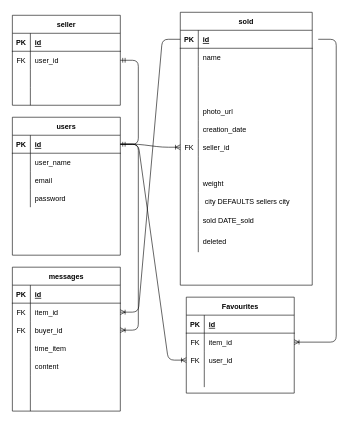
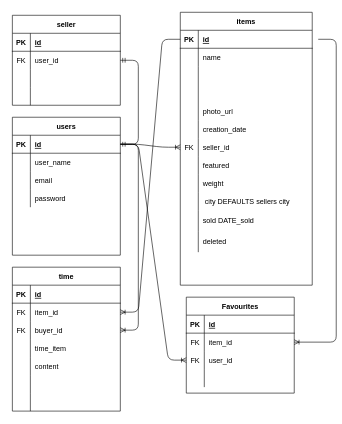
  <mxCell id="0" />
  <mxCell id="1" parent="0" />
  <mxCell id="2" value="users" style="shape=table;startSize=30;container=1;collapsible=1;childLayout=tableLayout;fixedRows=1;rowLines=0;fontStyle=1;align=center;resizeLast=1;" vertex="1" parent="1"><mxGeometry x="20" y="195" width="180" height="230" as="geometry" /></mxCell>
  <mxCell id="3" value="" style="shape=partialRectangle;collapsible=0;dropTarget=0;pointerEvents=0;fillColor=none;top=0;left=0;bottom=1;right=0;points=[[0,0.5],[1,0.5]];portConstraint=eastwest;" vertex="1" parent="2"><mxGeometry y="30" width="180" height="30" as="geometry" /></mxCell>
  <mxCell id="4" value="PK" style="shape=partialRectangle;connectable=0;fillColor=none;top=0;left=0;bottom=0;right=0;fontStyle=1;overflow=hidden;" vertex="1" parent="3"><mxGeometry width="30" height="30" as="geometry" /></mxCell>
  <mxCell id="5" value="id" style="shape=partialRectangle;connectable=0;fillColor=none;top=0;left=0;bottom=0;right=0;align=left;spacingLeft=6;fontStyle=5;overflow=hidden;" vertex="1" parent="3"><mxGeometry x="30" width="150" height="30" as="geometry" /></mxCell>
  <mxCell id="6" value="" style="shape=partialRectangle;collapsible=0;dropTarget=0;pointerEvents=0;fillColor=none;top=0;left=0;bottom=0;right=0;points=[[0,0.5],[1,0.5]];portConstraint=eastwest;" vertex="1" parent="2"><mxGeometry y="60" width="180" height="30" as="geometry" /></mxCell>
  <mxCell id="7" value="" style="shape=partialRectangle;connectable=0;fillColor=none;top=0;left=0;bottom=0;right=0;editable=1;overflow=hidden;" vertex="1" parent="6"><mxGeometry width="30" height="30" as="geometry" /></mxCell>
  <mxCell id="8" value="user_name" style="shape=partialRectangle;connectable=0;fillColor=none;top=0;left=0;bottom=0;right=0;align=left;spacingLeft=6;overflow=hidden;" vertex="1" parent="6"><mxGeometry x="30" width="150" height="30" as="geometry" /></mxCell>
  <mxCell id="9" value="" style="shape=partialRectangle;collapsible=0;dropTarget=0;pointerEvents=0;fillColor=none;top=0;left=0;bottom=0;right=0;points=[[0,0.5],[1,0.5]];portConstraint=eastwest;" vertex="1" parent="2"><mxGeometry y="90" width="180" height="30" as="geometry" /></mxCell>
  <mxCell id="10" value="" style="shape=partialRectangle;connectable=0;fillColor=none;top=0;left=0;bottom=0;right=0;editable=1;overflow=hidden;" vertex="1" parent="9"><mxGeometry width="30" height="30" as="geometry" /></mxCell>
  <mxCell id="11" value="email" style="shape=partialRectangle;connectable=0;fillColor=none;top=0;left=0;bottom=0;right=0;align=left;spacingLeft=6;overflow=hidden;" vertex="1" parent="9"><mxGeometry x="30" width="150" height="30" as="geometry" /></mxCell>
  <mxCell id="12" value="" style="shape=partialRectangle;collapsible=0;dropTarget=0;pointerEvents=0;fillColor=none;top=0;left=0;bottom=0;right=0;points=[[0,0.5],[1,0.5]];portConstraint=eastwest;" vertex="1" parent="2"><mxGeometry y="120" width="180" height="30" as="geometry" /></mxCell>
  <mxCell id="13" value="" style="shape=partialRectangle;connectable=0;fillColor=none;top=0;left=0;bottom=0;right=0;editable=1;overflow=hidden;" vertex="1" parent="12"><mxGeometry width="30" height="30" as="geometry" /></mxCell>
  <mxCell id="14" value="password" style="shape=partialRectangle;connectable=0;fillColor=none;top=0;left=0;bottom=0;right=0;align=left;spacingLeft=6;overflow=hidden;" vertex="1" parent="12"><mxGeometry x="30" width="150" height="30" as="geometry" /></mxCell>
  <mxCell id="15" style="shape=partialRectangle;collapsible=0;dropTarget=0;pointerEvents=0;fillColor=none;top=0;left=0;bottom=0;right=0;points=[[0,0.5],[1,0.5]];portConstraint=eastwest;" vertex="1" parent="2"><mxGeometry y="150" width="180" height="30" as="geometry" /></mxCell>
  <mxCell id="16" style="shape=partialRectangle;connectable=0;fillColor=none;top=0;left=0;bottom=0;right=0;editable=1;overflow=hidden;" vertex="1" parent="15"><mxGeometry width="30" height="30" as="geometry" /></mxCell>
- <mxCell id="17" value="sold" style="shape=table;startSize=30;container=1;collapsible=1;childLayout=tableLayout;fixedRows=1;rowLines=0;fontStyle=1;align=center;resizeLast=1;" vertex="1" parent="1"><mxGeometry x="300" y="20" width="220" height="455" as="geometry" /></mxCell>
+ <mxCell id="17" value="items" style="shape=table;startSize=30;container=1;collapsible=1;childLayout=tableLayout;fixedRows=1;rowLines=0;fontStyle=1;align=center;resizeLast=1;" vertex="1" parent="1"><mxGeometry x="300" y="20" width="220" height="455" as="geometry" /></mxCell>
  <mxCell id="18" value="" style="shape=partialRectangle;collapsible=0;dropTarget=0;pointerEvents=0;fillColor=none;top=0;left=0;bottom=1;right=0;points=[[0,0.5],[1,0.5]];portConstraint=eastwest;" vertex="1" parent="17"><mxGeometry y="30" width="220" height="30" as="geometry" /></mxCell>
  <mxCell id="19" value="PK" style="shape=partialRectangle;connectable=0;fillColor=none;top=0;left=0;bottom=0;right=0;fontStyle=1;overflow=hidden;" vertex="1" parent="18"><mxGeometry width="30" height="30" as="geometry" /></mxCell>
  <mxCell id="20" value="id" style="shape=partialRectangle;connectable=0;fillColor=none;top=0;left=0;bottom=0;right=0;align=left;spacingLeft=6;fontStyle=5;overflow=hidden;" vertex="1" parent="18"><mxGeometry x="30" width="190" height="30" as="geometry" /></mxCell>
  <mxCell id="21" value="" style="shape=partialRectangle;collapsible=0;dropTarget=0;pointerEvents=0;fillColor=none;top=0;left=0;bottom=0;right=0;points=[[0,0.5],[1,0.5]];portConstraint=eastwest;" vertex="1" parent="17"><mxGeometry y="60" width="220" height="30" as="geometry" /></mxCell>
  <mxCell id="22" value="" style="shape=partialRectangle;connectable=0;fillColor=none;top=0;left=0;bottom=0;right=0;editable=1;overflow=hidden;" vertex="1" parent="21"><mxGeometry width="30" height="30" as="geometry" /></mxCell>
  <mxCell id="23" value="name" style="shape=partialRectangle;connectable=0;fillColor=none;top=0;left=0;bottom=0;right=0;align=left;spacingLeft=6;overflow=hidden;" vertex="1" parent="21"><mxGeometry x="30" width="190" height="30" as="geometry" /></mxCell>
  <mxCell id="24" value="" style="shape=partialRectangle;collapsible=0;dropTarget=0;pointerEvents=0;fillColor=none;top=0;left=0;bottom=0;right=0;points=[[0,0.5],[1,0.5]];portConstraint=eastwest;" vertex="1" parent="17"><mxGeometry y="90" width="220" height="30" as="geometry" /></mxCell>
  <mxCell id="25" value="" style="shape=partialRectangle;connectable=0;fillColor=none;top=0;left=0;bottom=0;right=0;editable=1;overflow=hidden;" vertex="1" parent="24"><mxGeometry width="30" height="30" as="geometry" /></mxCell>
  <mxCell id="26" value="" style="shape=partialRectangle;collapsible=0;dropTarget=0;pointerEvents=0;fillColor=none;top=0;left=0;bottom=0;right=0;points=[[0,0.5],[1,0.5]];portConstraint=eastwest;" vertex="1" parent="17"><mxGeometry y="120" width="220" height="30" as="geometry" /></mxCell>
  <mxCell id="27" value="" style="shape=partialRectangle;connectable=0;fillColor=none;top=0;left=0;bottom=0;right=0;editable=1;overflow=hidden;" vertex="1" parent="26"><mxGeometry width="30" height="30" as="geometry" /></mxCell>
  <mxCell id="28" value="" style="shape=partialRectangle;collapsible=0;dropTarget=0;pointerEvents=0;fillColor=none;top=0;left=0;bottom=0;right=0;points=[[0,0.5],[1,0.5]];portConstraint=eastwest;" vertex="1" parent="17"><mxGeometry y="150" width="220" height="30" as="geometry" /></mxCell>
  <mxCell id="29" value="" style="shape=partialRectangle;connectable=0;fillColor=none;top=0;left=0;bottom=0;right=0;fontStyle=0;overflow=hidden;" vertex="1" parent="28"><mxGeometry width="30" height="30" as="geometry" /></mxCell>
  <mxCell id="30" value="photo_url" style="shape=partialRectangle;connectable=0;fillColor=none;top=0;left=0;bottom=0;right=0;align=left;spacingLeft=6;fontStyle=0;overflow=hidden;" vertex="1" parent="28"><mxGeometry x="30" width="190" height="30" as="geometry" /></mxCell>
  <mxCell id="31" value="" style="shape=partialRectangle;collapsible=0;dropTarget=0;pointerEvents=0;fillColor=none;top=0;left=0;bottom=0;right=0;points=[[0,0.5],[1,0.5]];portConstraint=eastwest;" vertex="1" parent="17"><mxGeometry y="180" width="220" height="30" as="geometry" /></mxCell>
  <mxCell id="32" value="" style="shape=partialRectangle;connectable=0;fillColor=none;top=0;left=0;bottom=0;right=0;fontStyle=0;overflow=hidden;" vertex="1" parent="31"><mxGeometry width="30" height="30" as="geometry" /></mxCell>
  <mxCell id="33" value="creation_date" style="shape=partialRectangle;connectable=0;fillColor=none;top=0;left=0;bottom=0;right=0;align=left;spacingLeft=6;fontStyle=0;overflow=hidden;" vertex="1" parent="31"><mxGeometry x="30" width="190" height="30" as="geometry" /></mxCell>
  <mxCell id="34" style="shape=partialRectangle;collapsible=0;dropTarget=0;pointerEvents=0;fillColor=none;top=0;left=0;bottom=0;right=0;points=[[0,0.5],[1,0.5]];portConstraint=eastwest;" vertex="1" parent="17"><mxGeometry y="210" width="220" height="30" as="geometry" /></mxCell>
  <mxCell id="35" value="FK" style="shape=partialRectangle;connectable=0;fillColor=none;top=0;left=0;bottom=0;right=0;fontStyle=0;overflow=hidden;" vertex="1" parent="34"><mxGeometry width="30" height="30" as="geometry" /></mxCell>
  <mxCell id="36" value="seller_id" style="shape=partialRectangle;connectable=0;fillColor=none;top=0;left=0;bottom=0;right=0;align=left;spacingLeft=6;fontStyle=0;overflow=hidden;" vertex="1" parent="34"><mxGeometry x="30" width="190" height="30" as="geometry" /></mxCell>
  <mxCell id="37" style="shape=partialRectangle;collapsible=0;dropTarget=0;pointerEvents=0;fillColor=none;top=0;left=0;bottom=0;right=0;points=[[0,0.5],[1,0.5]];portConstraint=eastwest;" vertex="1" parent="17"><mxGeometry y="240" width="220" height="30" as="geometry" /></mxCell>
  <mxCell id="38" style="shape=partialRectangle;connectable=0;fillColor=none;top=0;left=0;bottom=0;right=0;fontStyle=0;overflow=hidden;" vertex="1" parent="37"><mxGeometry width="30" height="30" as="geometry" /></mxCell>
+ <mxCell id="39" value="featured" style="shape=partialRectangle;connectable=0;fillColor=none;top=0;left=0;bottom=0;right=0;align=left;spacingLeft=6;fontStyle=0;overflow=hidden;" vertex="1" parent="37"><mxGeometry x="30" width="190" height="30" as="geometry" /></mxCell>
  <mxCell id="40" style="shape=partialRectangle;collapsible=0;dropTarget=0;pointerEvents=0;fillColor=none;top=0;left=0;bottom=0;right=0;points=[[0,0.5],[1,0.5]];portConstraint=eastwest;" vertex="1" parent="17"><mxGeometry y="270" width="220" height="30" as="geometry" /></mxCell>
  <mxCell id="41" style="shape=partialRectangle;connectable=0;fillColor=none;top=0;left=0;bottom=0;right=0;fontStyle=0;overflow=hidden;" vertex="1" parent="40"><mxGeometry width="30" height="30" as="geometry" /></mxCell>
  <mxCell id="42" value="weight" style="shape=partialRectangle;connectable=0;fillColor=none;top=0;left=0;bottom=0;right=0;align=left;spacingLeft=6;fontStyle=0;overflow=hidden;" vertex="1" parent="40"><mxGeometry x="30" width="190" height="30" as="geometry" /></mxCell>
  <mxCell id="43" style="shape=partialRectangle;collapsible=0;dropTarget=0;pointerEvents=0;fillColor=none;top=0;left=0;bottom=0;right=0;points=[[0,0.5],[1,0.5]];portConstraint=eastwest;" vertex="1" parent="17"><mxGeometry y="300" width="220" height="30" as="geometry" /></mxCell>
  <mxCell id="44" style="shape=partialRectangle;connectable=0;fillColor=none;top=0;left=0;bottom=0;right=0;fontStyle=0;overflow=hidden;" vertex="1" parent="43"><mxGeometry width="30" height="30" as="geometry" /></mxCell>
  <mxCell id="45" value=" city DEFAULTS sellers city" style="shape=partialRectangle;connectable=0;fillColor=none;top=0;left=0;bottom=0;right=0;align=left;spacingLeft=6;fontStyle=0;overflow=hidden;" vertex="1" parent="43"><mxGeometry x="30" width="190" height="30" as="geometry" /></mxCell>
  <mxCell id="46" style="shape=partialRectangle;collapsible=0;dropTarget=0;pointerEvents=0;fillColor=none;top=0;left=0;bottom=0;right=0;points=[[0,0.5],[1,0.5]];portConstraint=eastwest;" vertex="1" parent="17"><mxGeometry y="330" width="220" height="35" as="geometry" /></mxCell>
  <mxCell id="47" style="shape=partialRectangle;connectable=0;fillColor=none;top=0;left=0;bottom=0;right=0;fontStyle=0;overflow=hidden;" vertex="1" parent="46"><mxGeometry width="30" height="35" as="geometry" /></mxCell>
  <mxCell id="48" value="sold DATE_sold" style="shape=partialRectangle;connectable=0;fillColor=none;top=0;left=0;bottom=0;right=0;align=left;spacingLeft=6;fontStyle=0;overflow=hidden;" vertex="1" parent="46"><mxGeometry x="30" width="190" height="35" as="geometry" /></mxCell>
  <mxCell id="49" style="shape=partialRectangle;collapsible=0;dropTarget=0;pointerEvents=0;fillColor=none;top=0;left=0;bottom=0;right=0;points=[[0,0.5],[1,0.5]];portConstraint=eastwest;" vertex="1" parent="17"><mxGeometry y="365" width="220" height="35" as="geometry" /></mxCell>
  <mxCell id="50" style="shape=partialRectangle;connectable=0;fillColor=none;top=0;left=0;bottom=0;right=0;fontStyle=0;overflow=hidden;" vertex="1" parent="49"><mxGeometry width="30" height="35" as="geometry" /></mxCell>
  <mxCell id="51" value="deleted" style="shape=partialRectangle;connectable=0;fillColor=none;top=0;left=0;bottom=0;right=0;align=left;spacingLeft=6;fontStyle=0;overflow=hidden;" vertex="1" parent="49"><mxGeometry x="30" width="190" height="35" as="geometry" /></mxCell>
  <mxCell id="52" value="seller" style="shape=table;startSize=30;container=1;collapsible=1;childLayout=tableLayout;fixedRows=1;rowLines=0;fontStyle=1;align=center;resizeLast=1;" vertex="1" parent="1"><mxGeometry x="20" y="25" width="180" height="150" as="geometry" /></mxCell>
  <mxCell id="53" value="" style="shape=partialRectangle;collapsible=0;dropTarget=0;pointerEvents=0;fillColor=none;top=0;left=0;bottom=1;right=0;points=[[0,0.5],[1,0.5]];portConstraint=eastwest;" vertex="1" parent="52"><mxGeometry y="30" width="180" height="30" as="geometry" /></mxCell>
  <mxCell id="54" value="PK" style="shape=partialRectangle;connectable=0;fillColor=none;top=0;left=0;bottom=0;right=0;fontStyle=1;overflow=hidden;" vertex="1" parent="53"><mxGeometry width="30" height="30" as="geometry" /></mxCell>
  <mxCell id="55" value="id" style="shape=partialRectangle;connectable=0;fillColor=none;top=0;left=0;bottom=0;right=0;align=left;spacingLeft=6;fontStyle=5;overflow=hidden;" vertex="1" parent="53"><mxGeometry x="30" width="150" height="30" as="geometry" /></mxCell>
  <mxCell id="56" value="" style="shape=partialRectangle;collapsible=0;dropTarget=0;pointerEvents=0;fillColor=none;top=0;left=0;bottom=0;right=0;points=[[0,0.5],[1,0.5]];portConstraint=eastwest;" vertex="1" parent="52"><mxGeometry y="60" width="180" height="30" as="geometry" /></mxCell>
  <mxCell id="57" value="FK" style="shape=partialRectangle;connectable=0;fillColor=none;top=0;left=0;bottom=0;right=0;editable=1;overflow=hidden;" vertex="1" parent="56"><mxGeometry width="30" height="30" as="geometry" /></mxCell>
  <mxCell id="58" value="user_id" style="shape=partialRectangle;connectable=0;fillColor=none;top=0;left=0;bottom=0;right=0;align=left;spacingLeft=6;overflow=hidden;" vertex="1" parent="56"><mxGeometry x="30" width="150" height="30" as="geometry" /></mxCell>
  <mxCell id="59" value="" style="shape=partialRectangle;collapsible=0;dropTarget=0;pointerEvents=0;fillColor=none;top=0;left=0;bottom=0;right=0;points=[[0,0.5],[1,0.5]];portConstraint=eastwest;" vertex="1" parent="52"><mxGeometry y="90" width="180" height="30" as="geometry" /></mxCell>
  <mxCell id="60" value="" style="shape=partialRectangle;connectable=0;fillColor=none;top=0;left=0;bottom=0;right=0;editable=1;overflow=hidden;" vertex="1" parent="59"><mxGeometry width="30" height="30" as="geometry" /></mxCell>
  <mxCell id="61" value="" style="shape=partialRectangle;connectable=0;fillColor=none;top=0;left=0;bottom=0;right=0;align=left;spacingLeft=6;overflow=hidden;" vertex="1" parent="59"><mxGeometry x="30" width="150" height="30" as="geometry" /></mxCell>
  <mxCell id="62" value="" style="shape=partialRectangle;collapsible=0;dropTarget=0;pointerEvents=0;fillColor=none;top=0;left=0;bottom=0;right=0;points=[[0,0.5],[1,0.5]];portConstraint=eastwest;" vertex="1" parent="52"><mxGeometry y="120" width="180" height="30" as="geometry" /></mxCell>
  <mxCell id="63" value="" style="shape=partialRectangle;connectable=0;fillColor=none;top=0;left=0;bottom=0;right=0;editable=1;overflow=hidden;" vertex="1" parent="62"><mxGeometry width="30" height="30" as="geometry" /></mxCell>
  <mxCell id="64" value="" style="shape=partialRectangle;connectable=0;fillColor=none;top=0;left=0;bottom=0;right=0;align=left;spacingLeft=6;overflow=hidden;" vertex="1" parent="62"><mxGeometry x="30" width="150" height="30" as="geometry" /></mxCell>
  <mxCell id="65" value="" style="edgeStyle=entityRelationEdgeStyle;fontSize=12;html=1;endArrow=ERmandOne;startArrow=ERmandOne;entryX=1;entryY=0.5;entryDx=0;entryDy=0;exitX=1;exitY=0.5;exitDx=0;exitDy=0;" edge="1" parent="1" source="3" target="56"><mxGeometry width="100" height="100" relative="1" as="geometry"><mxPoint x="-40" y="235" as="sourcePoint" /><mxPoint x="20" y="35" as="targetPoint" /></mxGeometry></mxCell>
  <mxCell id="66" value="" style="edgeStyle=entityRelationEdgeStyle;fontSize=12;html=1;endArrow=ERoneToMany;exitX=1;exitY=0.5;exitDx=0;exitDy=0;entryX=0;entryY=0.5;entryDx=0;entryDy=0;" edge="1" parent="1" source="3" target="34"><mxGeometry width="100" height="100" relative="1" as="geometry"><mxPoint x="300" y="225" as="sourcePoint" /><mxPoint x="400" y="125" as="targetPoint" /></mxGeometry></mxCell>
- <mxCell id="67" value="messages" style="shape=table;startSize=30;container=1;collapsible=1;childLayout=tableLayout;fixedRows=1;rowLines=0;fontStyle=1;align=center;resizeLast=1;" vertex="1" parent="1"><mxGeometry x="20" y="445" width="180" height="240" as="geometry" /></mxCell>
+ <mxCell id="67" value="time" style="shape=table;startSize=30;container=1;collapsible=1;childLayout=tableLayout;fixedRows=1;rowLines=0;fontStyle=1;align=center;resizeLast=1;" vertex="1" parent="1"><mxGeometry x="20" y="445" width="180" height="240" as="geometry" /></mxCell>
  <mxCell id="68" value="" style="shape=partialRectangle;collapsible=0;dropTarget=0;pointerEvents=0;fillColor=none;top=0;left=0;bottom=1;right=0;points=[[0,0.5],[1,0.5]];portConstraint=eastwest;" vertex="1" parent="67"><mxGeometry y="30" width="180" height="30" as="geometry" /></mxCell>
  <mxCell id="69" value="PK" style="shape=partialRectangle;connectable=0;fillColor=none;top=0;left=0;bottom=0;right=0;fontStyle=1;overflow=hidden;" vertex="1" parent="68"><mxGeometry width="30" height="30" as="geometry" /></mxCell>
  <mxCell id="70" value="id" style="shape=partialRectangle;connectable=0;fillColor=none;top=0;left=0;bottom=0;right=0;align=left;spacingLeft=6;fontStyle=5;overflow=hidden;" vertex="1" parent="68"><mxGeometry x="30" width="150" height="30" as="geometry" /></mxCell>
  <mxCell id="71" style="shape=partialRectangle;collapsible=0;dropTarget=0;pointerEvents=0;fillColor=none;top=0;left=0;bottom=0;right=0;points=[[0,0.5],[1,0.5]];portConstraint=eastwest;" vertex="1" parent="67"><mxGeometry y="60" width="180" height="30" as="geometry" /></mxCell>
  <mxCell id="72" value="FK" style="shape=partialRectangle;connectable=0;fillColor=none;top=0;left=0;bottom=0;right=0;editable=1;overflow=hidden;" vertex="1" parent="71"><mxGeometry width="30" height="30" as="geometry" /></mxCell>
  <mxCell id="73" value="item_id" style="shape=partialRectangle;connectable=0;fillColor=none;top=0;left=0;bottom=0;right=0;align=left;spacingLeft=6;overflow=hidden;" vertex="1" parent="71"><mxGeometry x="30" width="150" height="30" as="geometry" /></mxCell>
  <mxCell id="74" value="" style="shape=partialRectangle;collapsible=0;dropTarget=0;pointerEvents=0;fillColor=none;top=0;left=0;bottom=0;right=0;points=[[0,0.5],[1,0.5]];portConstraint=eastwest;" vertex="1" parent="67"><mxGeometry y="90" width="180" height="30" as="geometry" /></mxCell>
  <mxCell id="75" value="FK" style="shape=partialRectangle;connectable=0;fillColor=none;top=0;left=0;bottom=0;right=0;editable=1;overflow=hidden;" vertex="1" parent="74"><mxGeometry width="30" height="30" as="geometry" /></mxCell>
  <mxCell id="76" value="buyer_id" style="shape=partialRectangle;connectable=0;fillColor=none;top=0;left=0;bottom=0;right=0;align=left;spacingLeft=6;overflow=hidden;" vertex="1" parent="74"><mxGeometry x="30" width="150" height="30" as="geometry" /></mxCell>
  <mxCell id="77" value="" style="shape=partialRectangle;collapsible=0;dropTarget=0;pointerEvents=0;fillColor=none;top=0;left=0;bottom=0;right=0;points=[[0,0.5],[1,0.5]];portConstraint=eastwest;" vertex="1" parent="67"><mxGeometry y="120" width="180" height="30" as="geometry" /></mxCell>
  <mxCell id="78" value="" style="shape=partialRectangle;connectable=0;fillColor=none;top=0;left=0;bottom=0;right=0;editable=1;overflow=hidden;" vertex="1" parent="77"><mxGeometry width="30" height="30" as="geometry" /></mxCell>
  <mxCell id="79" value="time_item" style="shape=partialRectangle;connectable=0;fillColor=none;top=0;left=0;bottom=0;right=0;align=left;spacingLeft=6;overflow=hidden;" vertex="1" parent="77"><mxGeometry x="30" width="150" height="30" as="geometry" /></mxCell>
  <mxCell id="80" style="shape=partialRectangle;collapsible=0;dropTarget=0;pointerEvents=0;fillColor=none;top=0;left=0;bottom=0;right=0;points=[[0,0.5],[1,0.5]];portConstraint=eastwest;" vertex="1" parent="67"><mxGeometry y="150" width="180" height="30" as="geometry" /></mxCell>
  <mxCell id="81" style="shape=partialRectangle;connectable=0;fillColor=none;top=0;left=0;bottom=0;right=0;editable=1;overflow=hidden;" vertex="1" parent="80"><mxGeometry width="30" height="30" as="geometry" /></mxCell>
  <mxCell id="82" value="content" style="shape=partialRectangle;connectable=0;fillColor=none;top=0;left=0;bottom=0;right=0;align=left;spacingLeft=6;overflow=hidden;" vertex="1" parent="80"><mxGeometry x="30" width="150" height="30" as="geometry" /></mxCell>
  <mxCell id="83" value="" style="shape=partialRectangle;collapsible=0;dropTarget=0;pointerEvents=0;fillColor=none;top=0;left=0;bottom=0;right=0;points=[[0,0.5],[1,0.5]];portConstraint=eastwest;" vertex="1" parent="67"><mxGeometry y="180" width="180" height="30" as="geometry" /></mxCell>
  <mxCell id="84" value="" style="shape=partialRectangle;connectable=0;fillColor=none;top=0;left=0;bottom=0;right=0;editable=1;overflow=hidden;" vertex="1" parent="83"><mxGeometry width="30" height="30" as="geometry" /></mxCell>
  <mxCell id="85" value="" style="shape=partialRectangle;connectable=0;fillColor=none;top=0;left=0;bottom=0;right=0;align=left;spacingLeft=6;overflow=hidden;" vertex="1" parent="83"><mxGeometry x="30" width="150" height="30" as="geometry" /></mxCell>
  <mxCell id="86" value="" style="shape=partialRectangle;collapsible=0;dropTarget=0;pointerEvents=0;fillColor=none;top=0;left=0;bottom=0;right=0;points=[[0,0.5],[1,0.5]];portConstraint=eastwest;" vertex="1" parent="67"><mxGeometry y="210" width="180" height="30" as="geometry" /></mxCell>
  <mxCell id="87" value="" style="shape=partialRectangle;connectable=0;fillColor=none;top=0;left=0;bottom=0;right=0;editable=1;overflow=hidden;" vertex="1" parent="86"><mxGeometry width="30" height="30" as="geometry" /></mxCell>
  <mxCell id="88" value="" style="shape=partialRectangle;connectable=0;fillColor=none;top=0;left=0;bottom=0;right=0;align=left;spacingLeft=6;overflow=hidden;" vertex="1" parent="86"><mxGeometry x="30" width="150" height="30" as="geometry" /></mxCell>
  <mxCell id="89" value="" style="edgeStyle=entityRelationEdgeStyle;fontSize=12;html=1;endArrow=ERoneToMany;entryX=1;entryY=0.5;entryDx=0;entryDy=0;exitX=0;exitY=0.5;exitDx=0;exitDy=0;" edge="1" parent="1" source="18" target="71"><mxGeometry width="100" height="100" relative="1" as="geometry"><mxPoint x="280" y="325" as="sourcePoint" /><mxPoint x="310" y="405" as="targetPoint" /></mxGeometry></mxCell>
  <mxCell id="90" value="" style="edgeStyle=entityRelationEdgeStyle;fontSize=12;html=1;endArrow=ERoneToMany;entryX=1;entryY=0.5;entryDx=0;entryDy=0;exitX=1;exitY=0.5;exitDx=0;exitDy=0;" edge="1" parent="1" source="3" target="74"><mxGeometry width="100" height="100" relative="1" as="geometry"><mxPoint x="240" y="555" as="sourcePoint" /><mxPoint x="410" y="345" as="targetPoint" /></mxGeometry></mxCell>
  <mxCell id="91" value="Favourites" style="shape=table;startSize=30;container=1;collapsible=1;childLayout=tableLayout;fixedRows=1;rowLines=0;fontStyle=1;align=center;resizeLast=1;" vertex="1" parent="1"><mxGeometry x="310" y="495" width="180" height="160" as="geometry" /></mxCell>
  <mxCell id="92" value="" style="shape=partialRectangle;collapsible=0;dropTarget=0;pointerEvents=0;fillColor=none;top=0;left=0;bottom=1;right=0;points=[[0,0.5],[1,0.5]];portConstraint=eastwest;" vertex="1" parent="91"><mxGeometry y="30" width="180" height="30" as="geometry" /></mxCell>
  <mxCell id="93" value="PK" style="shape=partialRectangle;connectable=0;fillColor=none;top=0;left=0;bottom=0;right=0;fontStyle=1;overflow=hidden;" vertex="1" parent="92"><mxGeometry width="30" height="30" as="geometry" /></mxCell>
  <mxCell id="94" value="id" style="shape=partialRectangle;connectable=0;fillColor=none;top=0;left=0;bottom=0;right=0;align=left;spacingLeft=6;fontStyle=5;overflow=hidden;" vertex="1" parent="92"><mxGeometry x="30" width="150" height="30" as="geometry" /></mxCell>
  <mxCell id="95" value="" style="shape=partialRectangle;collapsible=0;dropTarget=0;pointerEvents=0;fillColor=none;top=0;left=0;bottom=0;right=0;points=[[0,0.5],[1,0.5]];portConstraint=eastwest;" vertex="1" parent="91"><mxGeometry y="60" width="180" height="30" as="geometry" /></mxCell>
  <mxCell id="96" value="FK" style="shape=partialRectangle;connectable=0;fillColor=none;top=0;left=0;bottom=0;right=0;editable=1;overflow=hidden;" vertex="1" parent="95"><mxGeometry width="30" height="30" as="geometry" /></mxCell>
  <mxCell id="97" value="item_id" style="shape=partialRectangle;connectable=0;fillColor=none;top=0;left=0;bottom=0;right=0;align=left;spacingLeft=6;overflow=hidden;" vertex="1" parent="95"><mxGeometry x="30" width="150" height="30" as="geometry" /></mxCell>
  <mxCell id="98" value="" style="shape=partialRectangle;collapsible=0;dropTarget=0;pointerEvents=0;fillColor=none;top=0;left=0;bottom=0;right=0;points=[[0,0.5],[1,0.5]];portConstraint=eastwest;" vertex="1" parent="91"><mxGeometry y="90" width="180" height="30" as="geometry" /></mxCell>
  <mxCell id="99" value="FK" style="shape=partialRectangle;connectable=0;fillColor=none;top=0;left=0;bottom=0;right=0;editable=1;overflow=hidden;" vertex="1" parent="98"><mxGeometry width="30" height="30" as="geometry" /></mxCell>
  <mxCell id="100" value="user_id" style="shape=partialRectangle;connectable=0;fillColor=none;top=0;left=0;bottom=0;right=0;align=left;spacingLeft=6;overflow=hidden;" vertex="1" parent="98"><mxGeometry x="30" width="150" height="30" as="geometry" /></mxCell>
  <mxCell id="101" value="" style="shape=partialRectangle;collapsible=0;dropTarget=0;pointerEvents=0;fillColor=none;top=0;left=0;bottom=0;right=0;points=[[0,0.5],[1,0.5]];portConstraint=eastwest;" vertex="1" parent="91"><mxGeometry y="120" width="180" height="30" as="geometry" /></mxCell>
  <mxCell id="102" value="" style="shape=partialRectangle;connectable=0;fillColor=none;top=0;left=0;bottom=0;right=0;editable=1;overflow=hidden;" vertex="1" parent="101"><mxGeometry width="30" height="30" as="geometry" /></mxCell>
  <mxCell id="103" value="" style="shape=partialRectangle;connectable=0;fillColor=none;top=0;left=0;bottom=0;right=0;align=left;spacingLeft=6;overflow=hidden;" vertex="1" parent="101"><mxGeometry x="30" width="150" height="30" as="geometry" /></mxCell>
  <mxCell id="104" value="" style="edgeStyle=entityRelationEdgeStyle;fontSize=12;html=1;endArrow=ERoneToMany;entryX=1;entryY=0.5;entryDx=0;entryDy=0;" edge="1" parent="1" target="95"><mxGeometry width="100" height="100" relative="1" as="geometry"><mxPoint x="530" y="65" as="sourcePoint" /><mxPoint x="493" y="533" as="targetPoint" /></mxGeometry></mxCell>
  <mxCell id="105" value="" style="edgeStyle=entityRelationEdgeStyle;fontSize=12;html=1;endArrow=ERoneToMany;entryX=0;entryY=0.5;entryDx=0;entryDy=0;exitX=1;exitY=0.5;exitDx=0;exitDy=0;" edge="1" parent="1" source="3" target="98"><mxGeometry width="100" height="100" relative="1" as="geometry"><mxPoint x="310" y="505" as="sourcePoint" /><mxPoint x="410" y="405" as="targetPoint" /></mxGeometry></mxCell>
